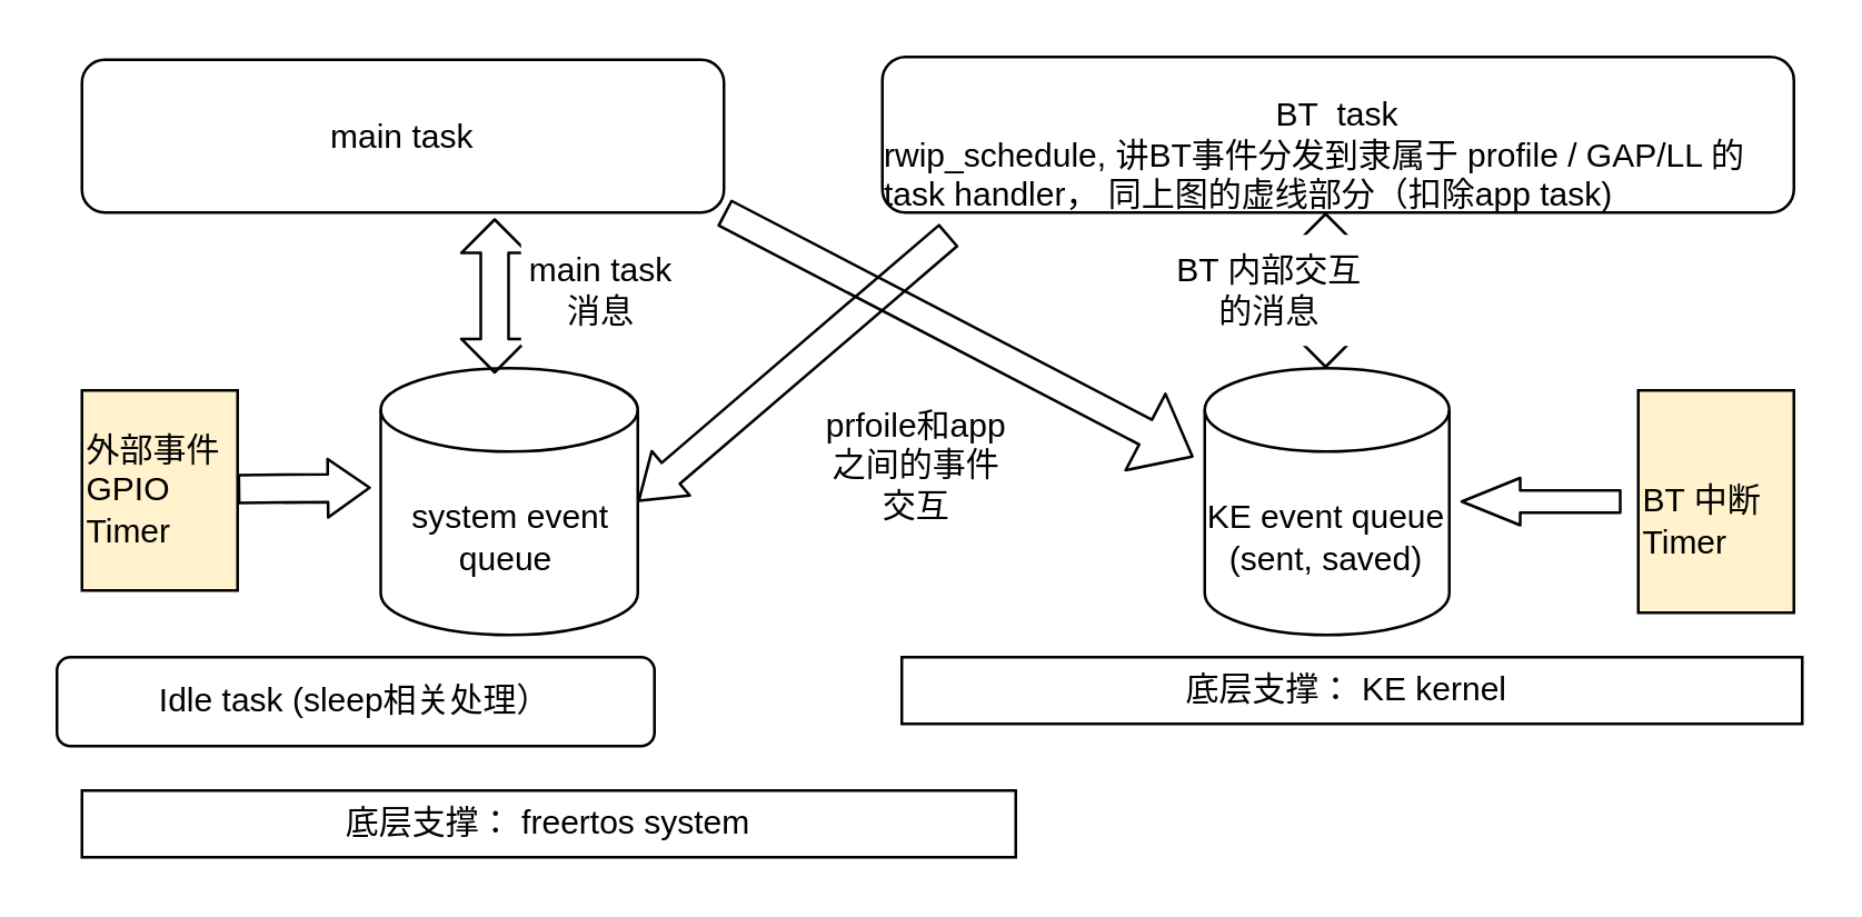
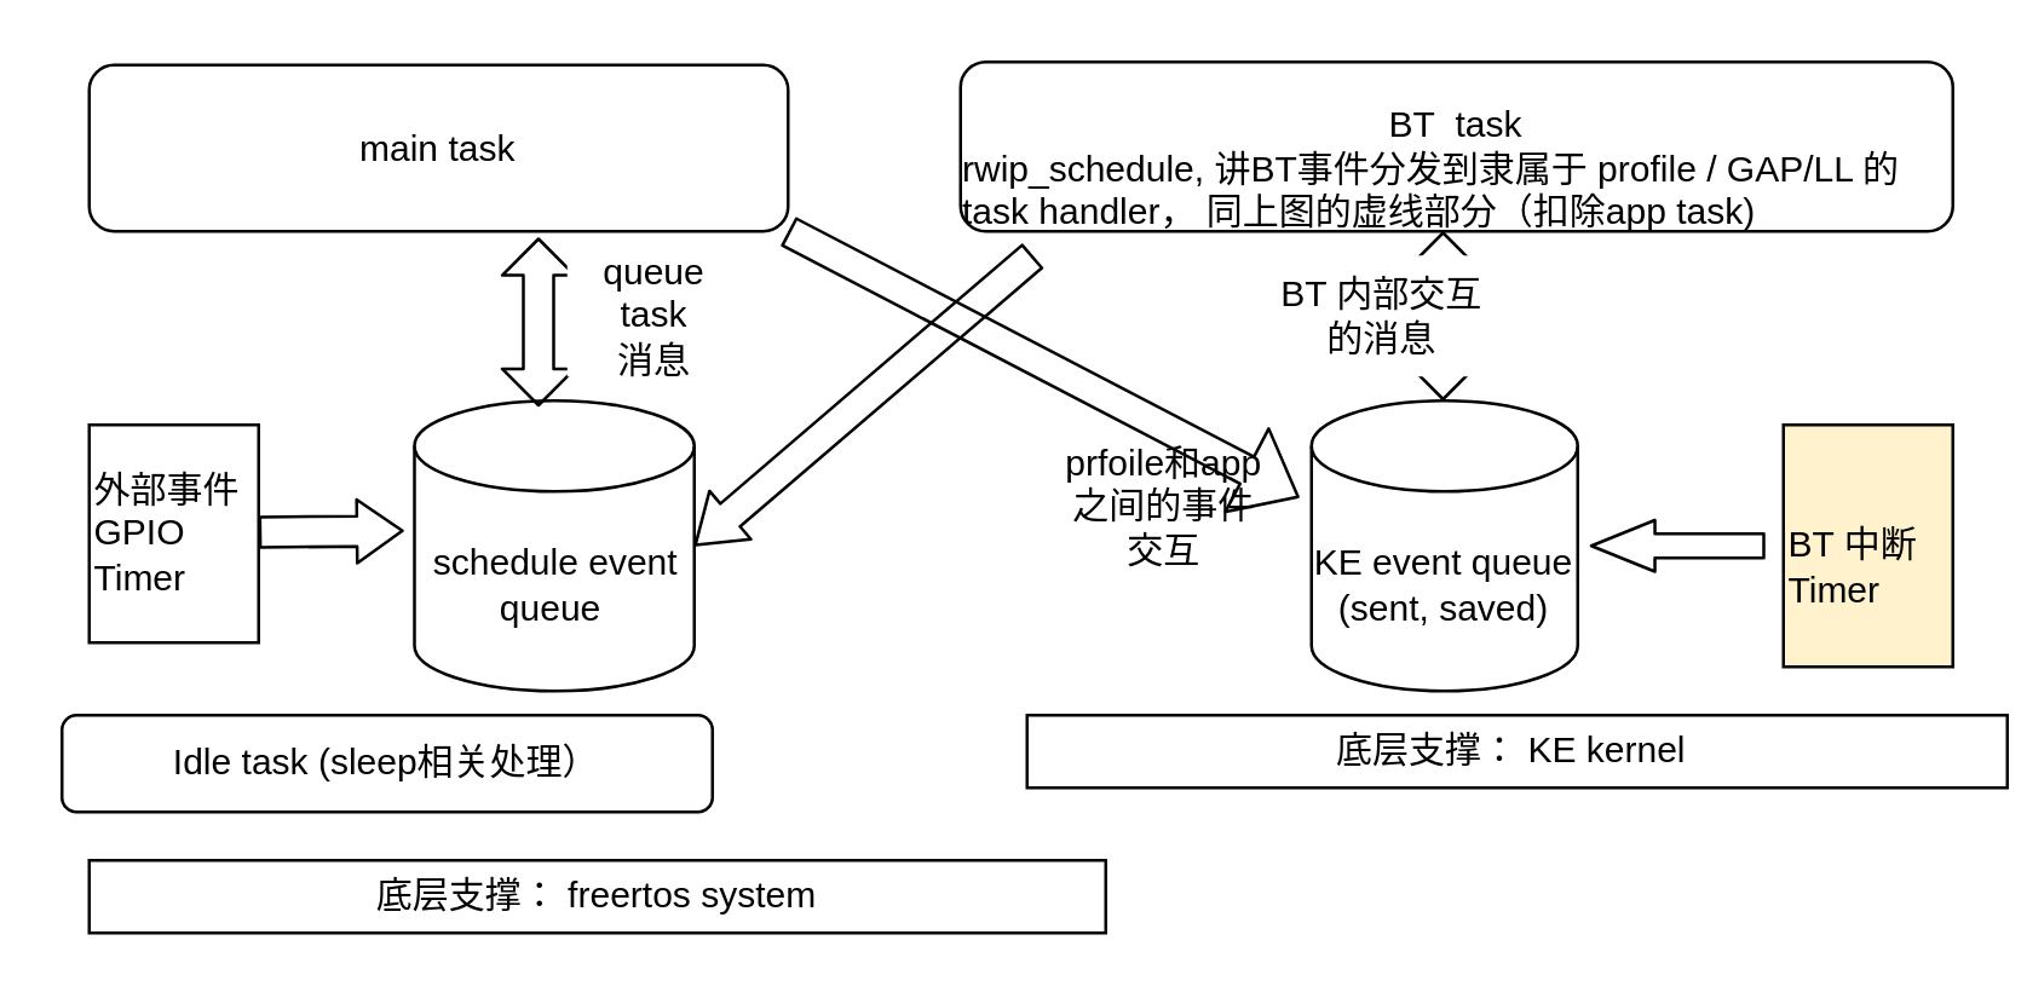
  <mxCell id="0" />
  <mxCell id="1" parent="0" />
  <mxCell id="2" value="&lt;br&gt;main task&lt;br&gt;&lt;div style=&quot;text-align: left&quot;&gt;&lt;br&gt;&lt;/div&gt;" style="rounded=1;whiteSpace=wrap;html=1;" parent="1" vertex="1"><mxGeometry x="29" y="21" width="231" height="55" as="geometry" /></mxCell>
  <mxCell id="3" value="&lt;br&gt;BT&amp;nbsp; task&lt;br&gt;&lt;div style=&quot;text-align: left&quot;&gt;rwip_schedule, 讲BT事件分发到隶属于 profile / GAP/LL 的 task handler， 同上图的虚线部分（扣除app task)&lt;br&gt;&lt;/div&gt;" style="rounded=1;whiteSpace=wrap;html=1;" parent="1" vertex="1"><mxGeometry x="317" y="20" width="328" height="56" as="geometry" /></mxCell>
- <mxCell id="4" value="system event queue&amp;nbsp;" style="shape=cylinder3;whiteSpace=wrap;html=1;boundedLbl=1;backgroundOutline=1;size=15;" parent="1" vertex="1"><mxGeometry x="136.5" y="132" width="92.5" height="96" as="geometry" /></mxCell>
+ <mxCell id="4" value="schedule event queue&amp;nbsp;" style="shape=cylinder3;whiteSpace=wrap;html=1;boundedLbl=1;backgroundOutline=1;size=15;" parent="1" vertex="1"><mxGeometry x="136.5" y="132" width="92.5" height="96" as="geometry" /></mxCell>
  <mxCell id="5" value="KE event queue (sent, saved)" style="shape=cylinder3;whiteSpace=wrap;html=1;boundedLbl=1;backgroundOutline=1;size=15;" parent="1" vertex="1"><mxGeometry x="433" y="132" width="88" height="96" as="geometry" /></mxCell>
- <mxCell id="6" value="外部事件 GPIO Timer " style="rounded=0;whiteSpace=wrap;html=1;strokeColor=#000000;align=left;fillColor=#fff2cc;" parent="1" vertex="1"><mxGeometry x="29" y="140" width="56" height="72" as="geometry" /></mxCell>
+ <mxCell id="6" value="外部事件 GPIO Timer " style="rounded=0;whiteSpace=wrap;html=1;strokeColor=#000000;align=left;" parent="1" vertex="1"><mxGeometry x="29" y="140" width="56" height="72" as="geometry" /></mxCell>
  <mxCell id="7" value="&lt;br&gt;BT 中断&lt;br&gt;Timer" style="rounded=0;whiteSpace=wrap;html=1;strokeColor=#000000;align=left;fillColor=#fff2cc;" parent="1" vertex="1"><mxGeometry x="589" y="140" width="56" height="80" as="geometry" /></mxCell>
  <mxCell id="8" value="" style="shape=flexArrow;endArrow=classic;html=1;entryX=1;entryY=0.5;entryDx=0;entryDy=0;entryPerimeter=0;endWidth=10;endSize=4.71;" parent="1" target="4" edge="1"><mxGeometry width="50" height="50" relative="1" as="geometry"><mxPoint x="341" y="84" as="sourcePoint" /><mxPoint x="329.5" y="84" as="targetPoint" /><Array as="points" /></mxGeometry></mxCell>
- <mxCell id="9" value="prfoile和app之间的事件交互" style="rounded=0;whiteSpace=wrap;html=1;strokeColor=none;" parent="1" vertex="1"><mxGeometry x="293" y="140" width="73" height="54" as="geometry" /></mxCell>
+ <mxCell id="9" value="prfoile和app之间的事件交互" style="rounded=0;whiteSpace=wrap;html=1;strokeColor=none;" parent="1" vertex="1"><mxGeometry x="348" y="140" width="73" height="54" as="geometry" /></mxCell>
  <mxCell id="10" value="" style="shape=flexArrow;endArrow=classic;startArrow=classic;html=1;startWidth=13;startSize=3.67;endWidth=13;endSize=3.67;" parent="1" edge="1"><mxGeometry width="50" height="50" relative="1" as="geometry"><mxPoint x="476.5" y="132" as="sourcePoint" /><mxPoint x="476.5" y="76" as="targetPoint" /></mxGeometry></mxCell>
  <mxCell id="11" value="BT 内部交互的消息" style="rounded=0;whiteSpace=wrap;html=1;strokeColor=none;" parent="1" vertex="1"><mxGeometry x="420" y="84" width="73" height="40" as="geometry" /></mxCell>
  <mxCell id="12" value="" style="shape=flexArrow;endArrow=classic;html=1;width=8;endSize=6.67;endWidth=8;" parent="1" edge="1"><mxGeometry width="50" height="50" relative="1" as="geometry"><mxPoint x="583" y="180" as="sourcePoint" /><mxPoint x="525" y="180" as="targetPoint" /></mxGeometry></mxCell>
  <mxCell id="13" value="" style="shape=flexArrow;endArrow=classic;html=1;endWidth=10;endSize=4.67;" parent="1" edge="1"><mxGeometry width="50" height="50" relative="1" as="geometry"><mxPoint x="85" y="175.53" as="sourcePoint" /><mxPoint x="133" y="175" as="targetPoint" /></mxGeometry></mxCell>
  <mxCell id="14" value="" style="shape=flexArrow;endArrow=classic;startArrow=classic;html=1;startWidth=13;startSize=3.67;endWidth=13;endSize=3.67;" parent="1" edge="1"><mxGeometry width="50" height="50" relative="1" as="geometry"><mxPoint x="177.5" y="134" as="sourcePoint" /><mxPoint x="177.5" y="78" as="targetPoint" /></mxGeometry></mxCell>
- <mxCell id="15" value="main task&lt;br&gt;消息" style="rounded=0;whiteSpace=wrap;html=1;strokeColor=none;" parent="1" vertex="1"><mxGeometry x="187" y="84" width="58" height="40" as="geometry" /></mxCell>
+ <mxCell id="15" value="queue task&lt;br&gt;消息" style="rounded=0;whiteSpace=wrap;html=1;strokeColor=none;" parent="1" vertex="1"><mxGeometry x="187" y="84" width="58" height="40" as="geometry" /></mxCell>
  <mxCell id="16" value="" style="shape=flexArrow;endArrow=classic;html=1;" parent="1" edge="1"><mxGeometry width="50" height="50" relative="1" as="geometry"><mxPoint x="260" y="76" as="sourcePoint" /><mxPoint x="429" y="164" as="targetPoint" /><Array as="points"><mxPoint x="260" y="76" /></Array></mxGeometry></mxCell>
- <mxCell id="17" value="底层支撑： KE kernel&amp;nbsp;" style="rounded=0;whiteSpace=wrap;html=1;strokeColor=#000000;" parent="1" vertex="1"><mxGeometry x="324" y="236" width="324" height="24" as="geometry" /></mxCell>
+ <mxCell id="17" value="底层支撑： KE kernel&amp;nbsp;" style="rounded=0;whiteSpace=wrap;html=1;strokeColor=#000000;" parent="1" vertex="1"><mxGeometry x="339" y="236" width="324" height="24" as="geometry" /></mxCell>
  <mxCell id="18" value="底层支撑： freertos system" style="rounded=0;whiteSpace=wrap;html=1;strokeColor=#000000;" parent="1" vertex="1"><mxGeometry x="29" y="284" width="336" height="24" as="geometry" /></mxCell>
  <mxCell id="19" value="Idle task (sleep相关处理）" style="rounded=1;whiteSpace=wrap;html=1;" parent="1" vertex="1"><mxGeometry x="20" y="236" width="215" height="32" as="geometry" /></mxCell>
